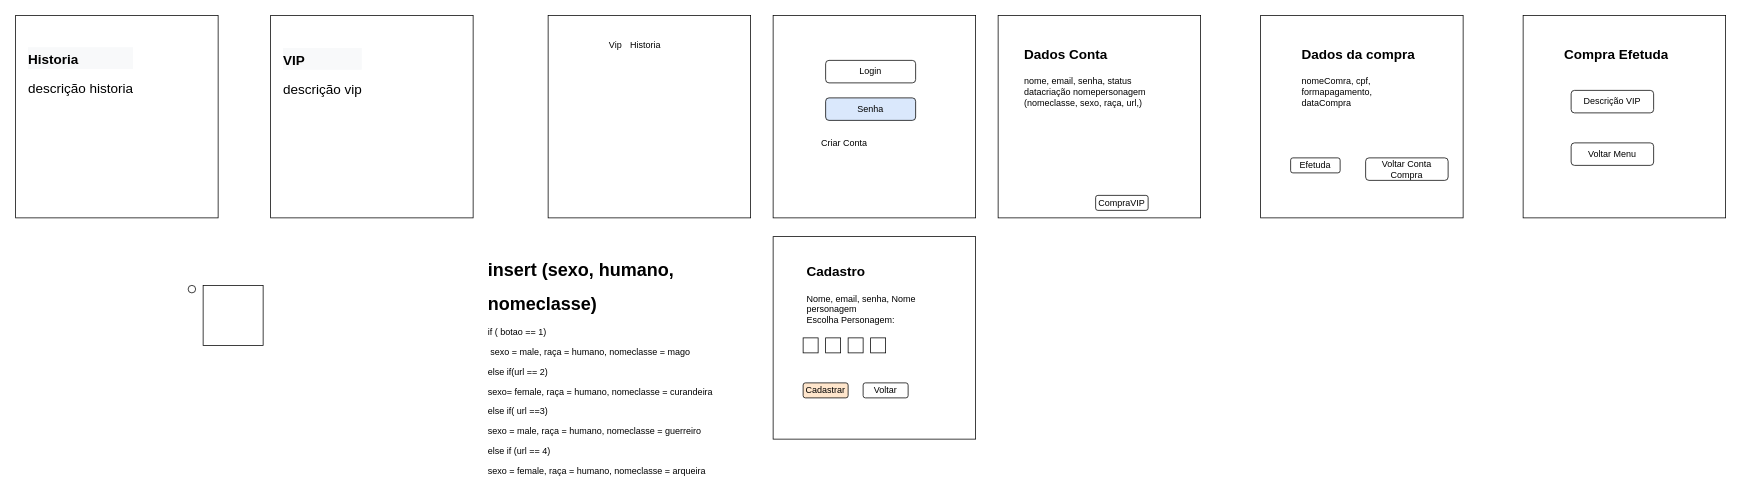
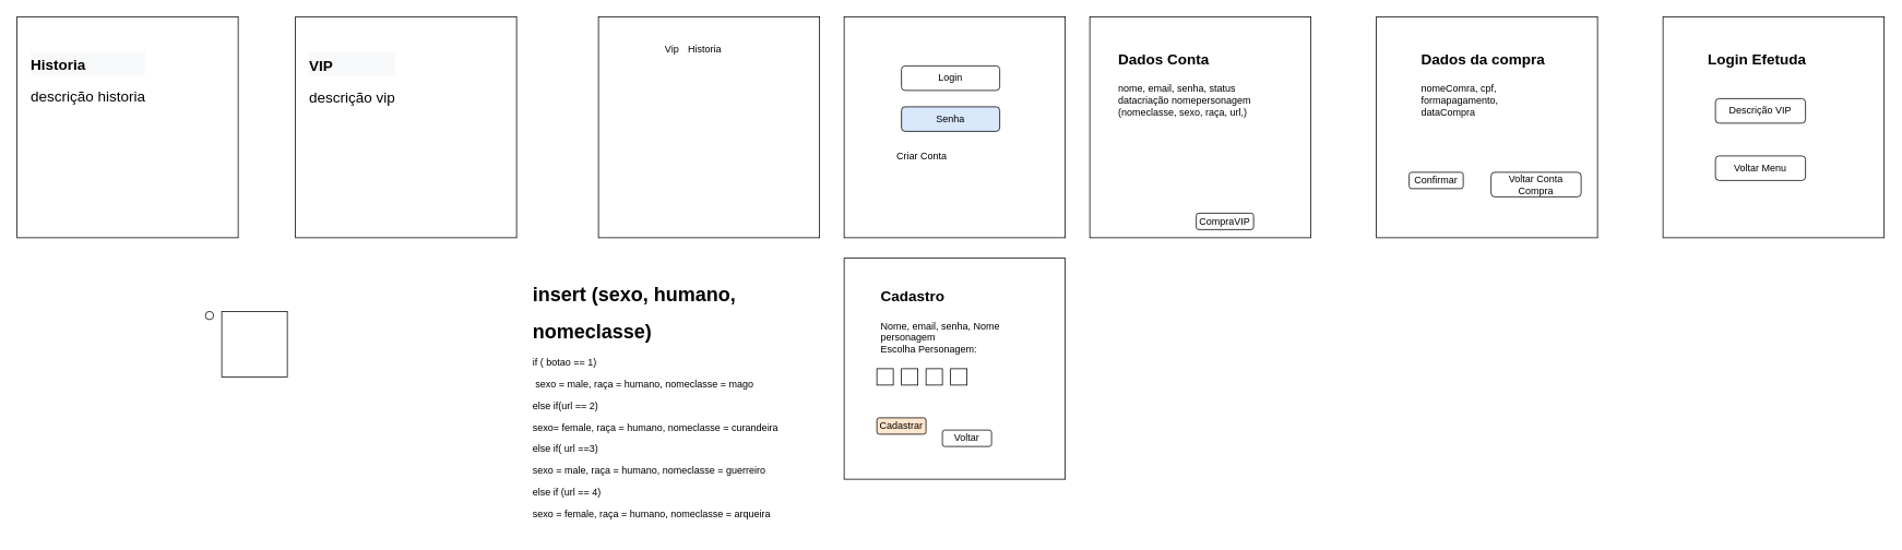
  <mxCell id="0" />
  <mxCell id="1" parent="0" />
  <mxCell id="2" value="" style="whiteSpace=wrap;html=1;aspect=fixed;" parent="1" vertex="1"><mxGeometry x="730" y="20" width="270" height="270" as="geometry" /></mxCell>
  <mxCell id="3" value="Vip" style="text;html=1;strokeColor=none;fillColor=none;align=center;verticalAlign=middle;whiteSpace=wrap;rounded=0;" parent="1" vertex="1"><mxGeometry x="800" y="50" width="40" height="20" as="geometry" /></mxCell>
  <mxCell id="4" value="Historia" style="text;html=1;strokeColor=none;fillColor=none;align=center;verticalAlign=middle;whiteSpace=wrap;rounded=0;" parent="1" vertex="1"><mxGeometry x="840" y="50" width="40" height="20" as="geometry" /></mxCell>
  <mxCell id="5" value="" style="whiteSpace=wrap;html=1;aspect=fixed;" parent="1" vertex="1"><mxGeometry x="1030" y="20" width="270" height="270" as="geometry" /></mxCell>
  <mxCell id="6" value="Login" style="rounded=1;whiteSpace=wrap;html=1;" parent="1" vertex="1"><mxGeometry x="1100" y="80" width="120" height="30" as="geometry" /></mxCell>
  <mxCell id="7" value="Senha" style="rounded=1;whiteSpace=wrap;html=1;fillColor=#dae8fc;" parent="1" vertex="1"><mxGeometry x="1100" y="130" width="120" height="30" as="geometry" /></mxCell>
  <mxCell id="8" value="Criar Conta" style="text;html=1;strokeColor=none;fillColor=none;align=center;verticalAlign=middle;whiteSpace=wrap;rounded=0;" parent="1" vertex="1"><mxGeometry x="1080" y="180" width="90" height="20" as="geometry" /></mxCell>
  <mxCell id="9" value="" style="whiteSpace=wrap;html=1;aspect=fixed;" parent="1" vertex="1"><mxGeometry x="1330" y="20" width="270" height="270" as="geometry" /></mxCell>
  <mxCell id="10" value="&lt;h1&gt;&lt;font style=&quot;font-size: 18px&quot;&gt;Dados Conta&lt;/font&gt;&lt;/h1&gt;&lt;div&gt;&lt;font style=&quot;font-size: 12px&quot;&gt;nome, email, senha, status&lt;/font&gt;&lt;/div&gt;&lt;div&gt;&lt;font style=&quot;font-size: 12px&quot;&gt;datacriação nomepersonagem (nomeclasse, sexo, raça, url,)&lt;/font&gt;&lt;/div&gt;" style="text;html=1;strokeColor=none;fillColor=none;spacing=5;spacingTop=-20;whiteSpace=wrap;overflow=hidden;rounded=0;" parent="1" vertex="1"><mxGeometry x="1360" y="50" width="190" height="120" as="geometry" /></mxCell>
  <mxCell id="11" value="" style="whiteSpace=wrap;html=1;aspect=fixed;" parent="1" vertex="1"><mxGeometry x="1030" y="315" width="270" height="270" as="geometry" /></mxCell>
  <mxCell id="12" value="&lt;h1&gt;&lt;span style=&quot;font-size: 18px&quot;&gt;Cadastro&lt;/span&gt;&lt;/h1&gt;&lt;h1&gt;&lt;div style=&quot;font-size: 12px ; font-weight: 400&quot;&gt;Nome, email, senha, Nome personagem&lt;/div&gt;&lt;div style=&quot;font-size: 12px ; font-weight: 400&quot;&gt;Escolha Personagem:&lt;br&gt;&lt;br&gt;&lt;/div&gt;&lt;/h1&gt;" style="text;html=1;strokeColor=none;fillColor=none;spacing=5;spacingTop=-20;whiteSpace=wrap;overflow=hidden;rounded=0;" parent="1" vertex="1"><mxGeometry x="1070" y="340" width="190" height="120" as="geometry" /></mxCell>
  <mxCell id="13" value="&lt;h1&gt;insert (sexo, humano,&lt;/h1&gt;&lt;h1&gt;nomeclasse)&lt;/h1&gt;&lt;p&gt;if ( botao == 1)&lt;/p&gt;&lt;p&gt;&lt;span&gt;&amp;nbsp;sexo = male, raça = humano, nomeclasse = mago&lt;/span&gt;&lt;/p&gt;&lt;p&gt;else if(url == 2)&lt;/p&gt;&lt;p&gt;sexo= female, raça = humano, nomeclasse = curandeira&amp;nbsp;&lt;/p&gt;&lt;p&gt;else if( url ==3)&amp;nbsp;&lt;/p&gt;&lt;p&gt;sexo = male, raça = humano, nomeclasse = guerreiro&lt;/p&gt;&lt;p&gt;else if (url == 4)&lt;/p&gt;&lt;p&gt;sexo = female, raça = humano, nomeclasse = arqueira&lt;/p&gt;&lt;p&gt;&lt;br&gt;&lt;/p&gt;&lt;p&gt;&lt;br&gt;&lt;/p&gt;" style="text;html=1;strokeColor=none;fillColor=none;spacing=5;spacingTop=-20;whiteSpace=wrap;overflow=hidden;rounded=0;" parent="1" vertex="1"><mxGeometry x="645" y="340" width="350" height="310" as="geometry" /></mxCell>
  <mxCell id="14" value="" style="rounded=0;whiteSpace=wrap;html=1;" parent="1" vertex="1"><mxGeometry x="1070" y="450" width="20" height="20" as="geometry" /></mxCell>
  <mxCell id="15" value="" style="rounded=0;whiteSpace=wrap;html=1;" parent="1" vertex="1"><mxGeometry x="1100" y="450" width="20" height="20" as="geometry" /></mxCell>
  <mxCell id="16" value="" style="rounded=0;whiteSpace=wrap;html=1;" parent="1" vertex="1"><mxGeometry x="1130" y="450" width="20" height="20" as="geometry" /></mxCell>
  <mxCell id="17" value="" style="rounded=0;whiteSpace=wrap;html=1;" parent="1" vertex="1"><mxGeometry x="1160" y="450" width="20" height="20" as="geometry" /></mxCell>
  <mxCell id="18" value="Cadastrar" style="rounded=1;whiteSpace=wrap;html=1;fillColor=#ffe6cc;" parent="1" vertex="1"><mxGeometry x="1070" y="510" width="60" height="20" as="geometry" /></mxCell>
- <mxCell id="19" value="Voltar" style="rounded=1;whiteSpace=wrap;html=1;" parent="1" vertex="1"><mxGeometry x="1150" y="510" width="60" height="20" as="geometry" /></mxCell>
+ <mxCell id="19" value="Voltar" style="rounded=1;whiteSpace=wrap;html=1;" parent="1" vertex="1"><mxGeometry x="1150" y="525" width="60" height="20" as="geometry" /></mxCell>
  <mxCell id="20" value="CompraVIP" style="rounded=1;whiteSpace=wrap;html=1;" parent="1" vertex="1"><mxGeometry x="1460" y="260" width="70" height="20" as="geometry" /></mxCell>
  <mxCell id="21" value="" style="whiteSpace=wrap;html=1;aspect=fixed;" parent="1" vertex="1"><mxGeometry x="1680" y="20" width="270" height="270" as="geometry" /></mxCell>
  <mxCell id="22" value="&lt;h1&gt;&lt;font style=&quot;font-size: 18px&quot;&gt;Dados da compra&lt;/font&gt;&lt;/h1&gt;&lt;div&gt;&lt;font style=&quot;font-size: 12px&quot;&gt;nomeComra, cpf, formapagamento, dataCompra&lt;/font&gt;&lt;/div&gt;&lt;div&gt;&lt;br&gt;&lt;/div&gt;" style="text;html=1;strokeColor=none;fillColor=none;spacing=5;spacingTop=-20;whiteSpace=wrap;overflow=hidden;rounded=0;" parent="1" vertex="1"><mxGeometry x="1730" y="50" width="170" height="100" as="geometry" /></mxCell>
  <mxCell id="23" value="Voltar Conta Compra" style="rounded=1;whiteSpace=wrap;html=1;" parent="1" vertex="1"><mxGeometry x="1820" y="210" width="110" height="30" as="geometry" /></mxCell>
- <mxCell id="24" value="Efetuda" style="rounded=1;whiteSpace=wrap;html=1;" parent="1" vertex="1"><mxGeometry x="1720" y="210" width="66" height="20" as="geometry" /></mxCell>
+ <mxCell id="24" value="Confirmar" style="rounded=1;whiteSpace=wrap;html=1;" parent="1" vertex="1"><mxGeometry x="1720" y="210" width="66" height="20" as="geometry" /></mxCell>
  <mxCell id="25" value="" style="whiteSpace=wrap;html=1;aspect=fixed;" parent="1" vertex="1"><mxGeometry x="2030" y="20" width="270" height="270" as="geometry" /></mxCell>
- <mxCell id="26" value="&lt;h1&gt;&lt;span style=&quot;font-size: 18px&quot;&gt;Compra Efetuda&lt;/span&gt;&lt;/h1&gt;" style="text;html=1;strokeColor=none;fillColor=none;spacing=5;spacingTop=-20;whiteSpace=wrap;overflow=hidden;rounded=0;" parent="1" vertex="1"><mxGeometry x="2080" y="50" width="170" height="100" as="geometry" /></mxCell>
+ <mxCell id="26" value="&lt;h1&gt;&lt;span style=&quot;font-size: 18px&quot;&gt;Login Efetuda&lt;/span&gt;&lt;/h1&gt;" style="text;html=1;strokeColor=none;fillColor=none;spacing=5;spacingTop=-20;whiteSpace=wrap;overflow=hidden;rounded=0;" parent="1" vertex="1"><mxGeometry x="2080" y="50" width="170" height="100" as="geometry" /></mxCell>
  <mxCell id="27" value="Descrição VIP" style="rounded=1;whiteSpace=wrap;html=1;" parent="1" vertex="1"><mxGeometry x="2094" y="120" width="110" height="30" as="geometry" /></mxCell>
  <mxCell id="28" value="Voltar Menu" style="rounded=1;whiteSpace=wrap;html=1;" parent="1" vertex="1"><mxGeometry x="2094" y="190" width="110" height="30" as="geometry" /></mxCell>
  <mxCell id="29" value="" style="whiteSpace=wrap;html=1;aspect=fixed;" parent="1" vertex="1"><mxGeometry x="360" y="20" width="270" height="270" as="geometry" /></mxCell>
  <mxCell id="30" value="&lt;h1 style=&quot;color: rgb(0 , 0 , 0) ; font-family: &amp;#34;helvetica&amp;#34; ; font-style: normal ; letter-spacing: normal ; text-align: left ; text-indent: 0px ; text-transform: none ; word-spacing: 0px ; background-color: rgb(248 , 249 , 250)&quot;&gt;&lt;span style=&quot;font-size: 18px&quot;&gt;VIP&lt;/span&gt;&lt;/h1&gt;&lt;div&gt;&lt;span style=&quot;font-size: 18px&quot;&gt;descrição vip&lt;/span&gt;&lt;/div&gt;" style="text;whiteSpace=wrap;html=1;" parent="1" vertex="1"><mxGeometry x="375" y="41" width="240" height="110" as="geometry" /></mxCell>
  <mxCell id="31" value="" style="whiteSpace=wrap;html=1;aspect=fixed;" parent="1" vertex="1"><mxGeometry x="20" y="20" width="270" height="270" as="geometry" /></mxCell>
  <mxCell id="32" value="&lt;h1 style=&quot;color: rgb(0 , 0 , 0) ; font-family: &amp;#34;helvetica&amp;#34; ; font-style: normal ; letter-spacing: normal ; text-align: left ; text-indent: 0px ; text-transform: none ; word-spacing: 0px ; background-color: rgb(248 , 249 , 250)&quot;&gt;&lt;span style=&quot;font-size: 18px&quot;&gt;Historia&lt;/span&gt;&lt;/h1&gt;&lt;div&gt;&lt;span style=&quot;font-size: 18px&quot;&gt;descrição historia&lt;/span&gt;&lt;/div&gt;" style="text;whiteSpace=wrap;html=1;" parent="1" vertex="1"><mxGeometry x="35" y="40" width="240" height="110" as="geometry" /></mxCell>
  <mxCell id="33" value="" style="whiteSpace=wrap;html=1;aspect=fixed;" vertex="1" parent="1"><mxGeometry x="270" y="380" width="80" height="80" as="geometry" /></mxCell>
  <mxCell id="34" value="" style="ellipse;whiteSpace=wrap;html=1;aspect=fixed;" vertex="1" parent="1"><mxGeometry x="250" y="380" width="10" height="10" as="geometry" /></mxCell>
